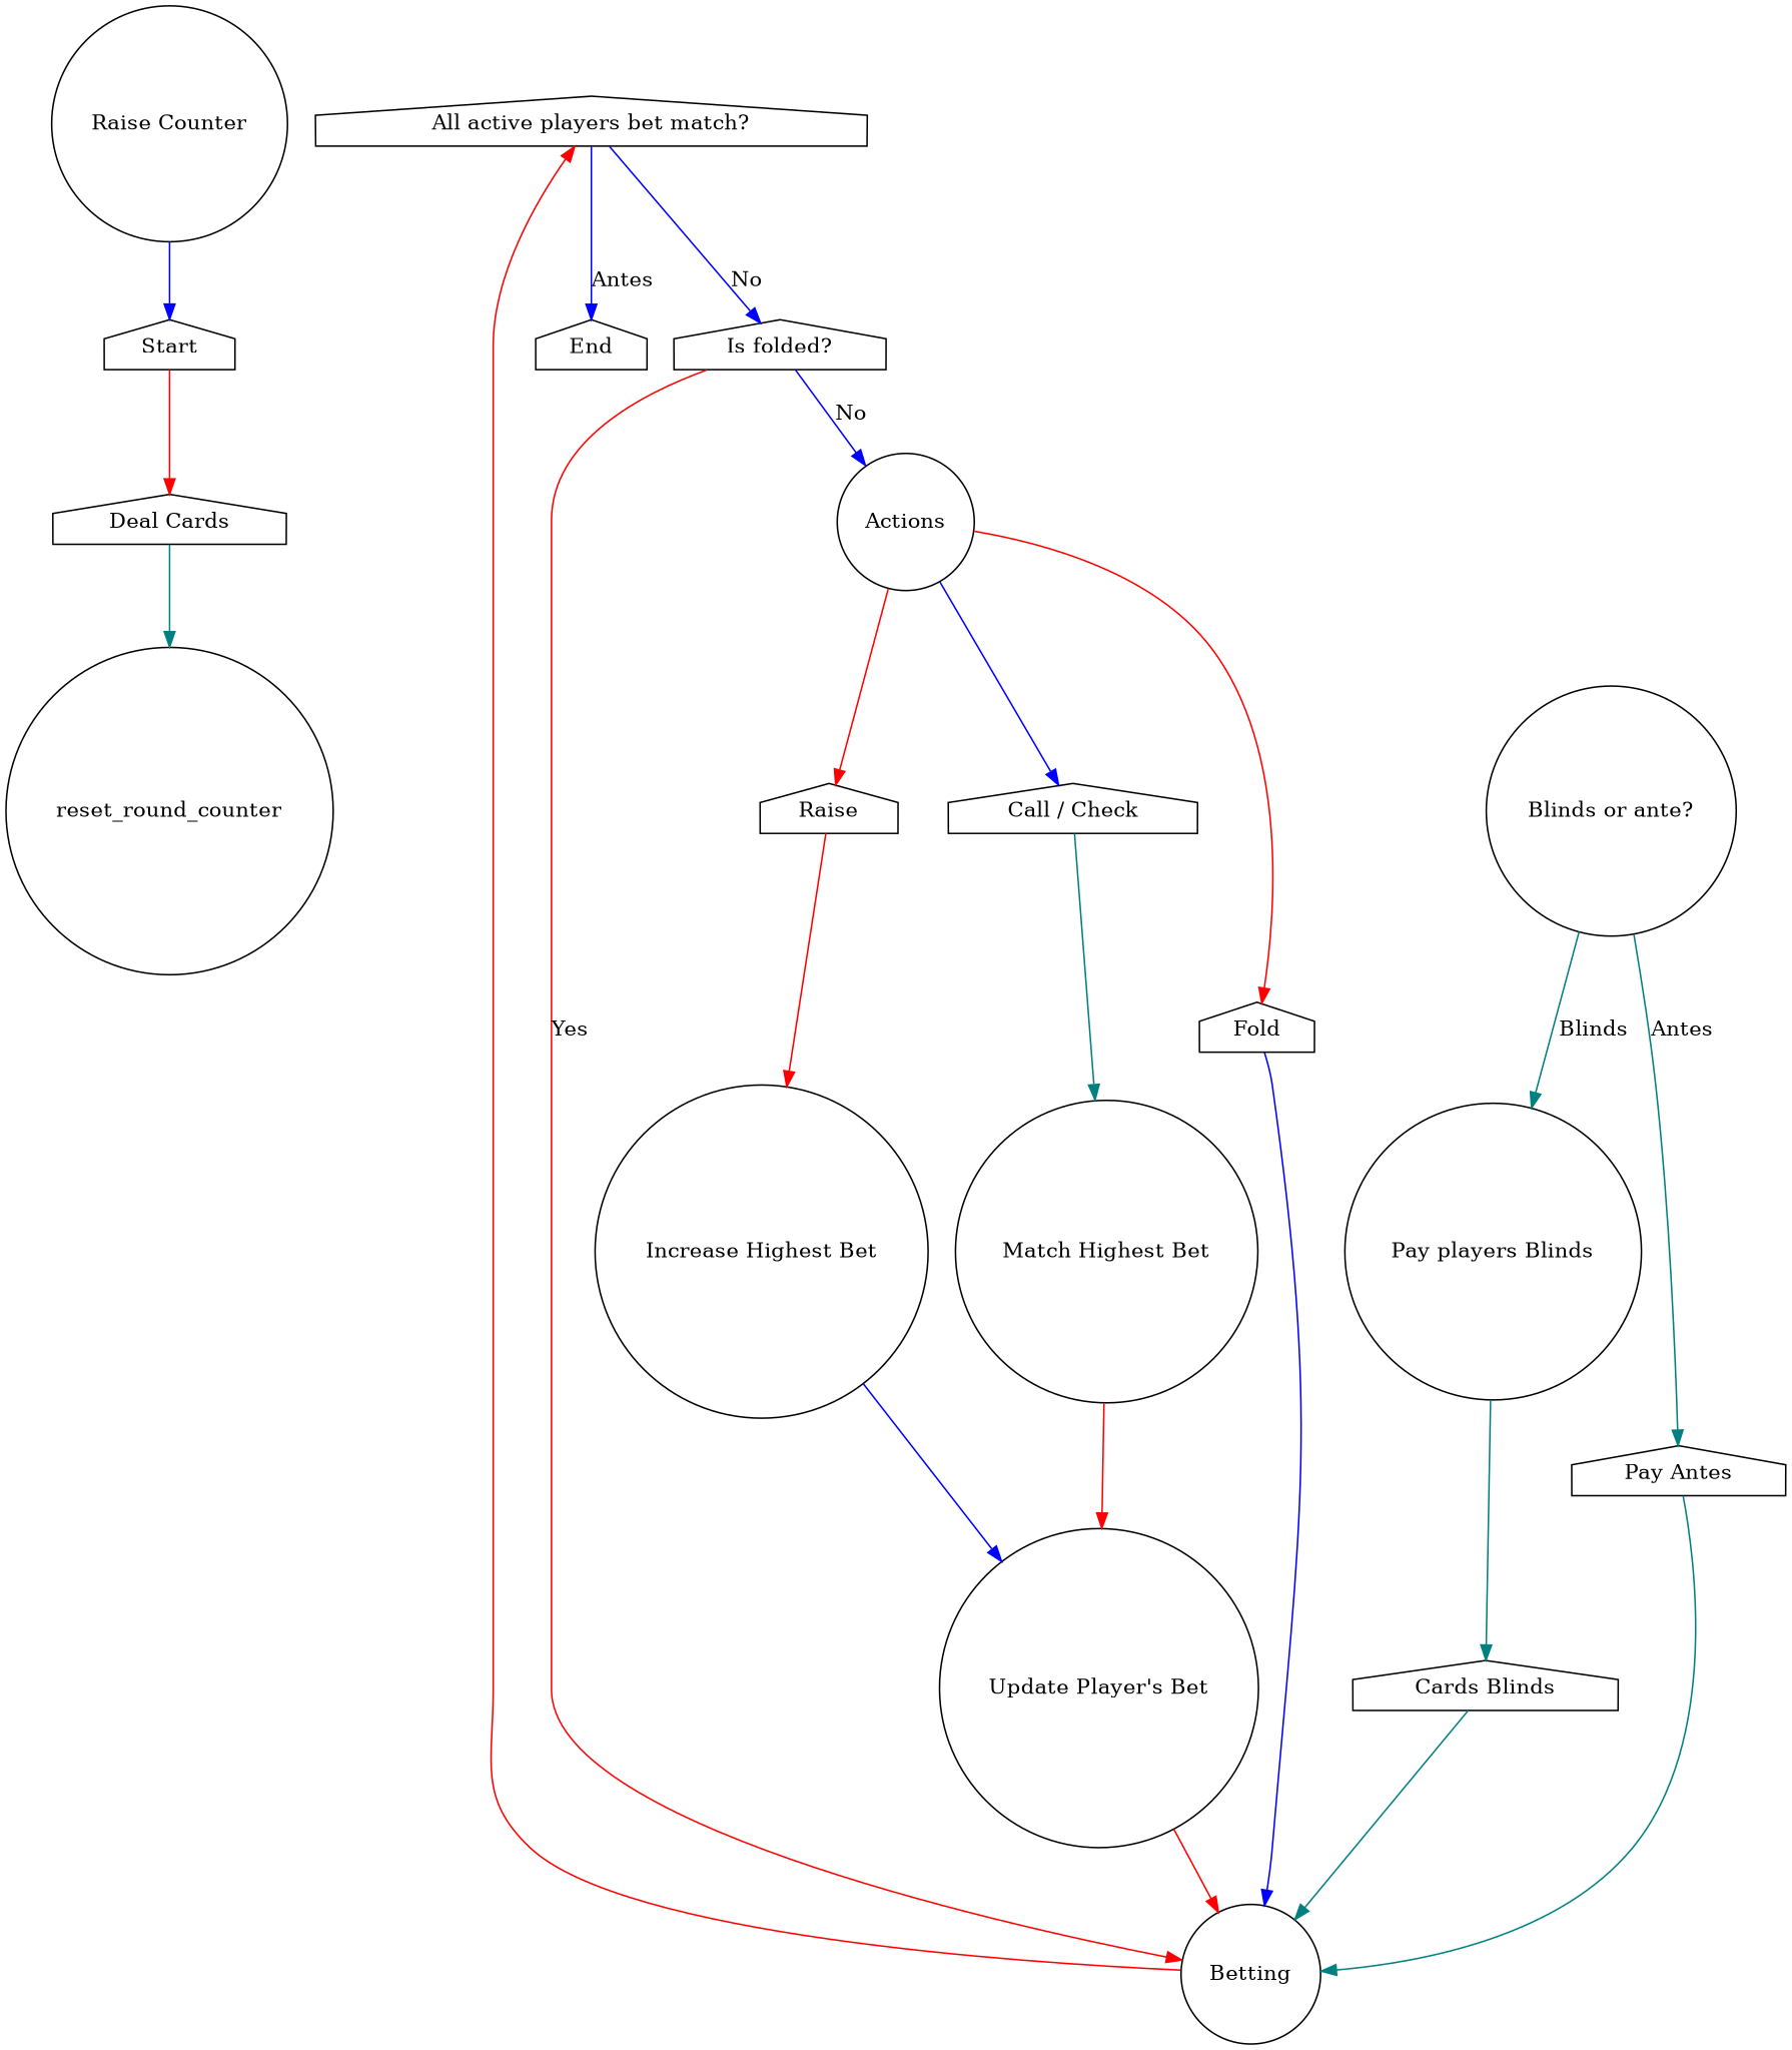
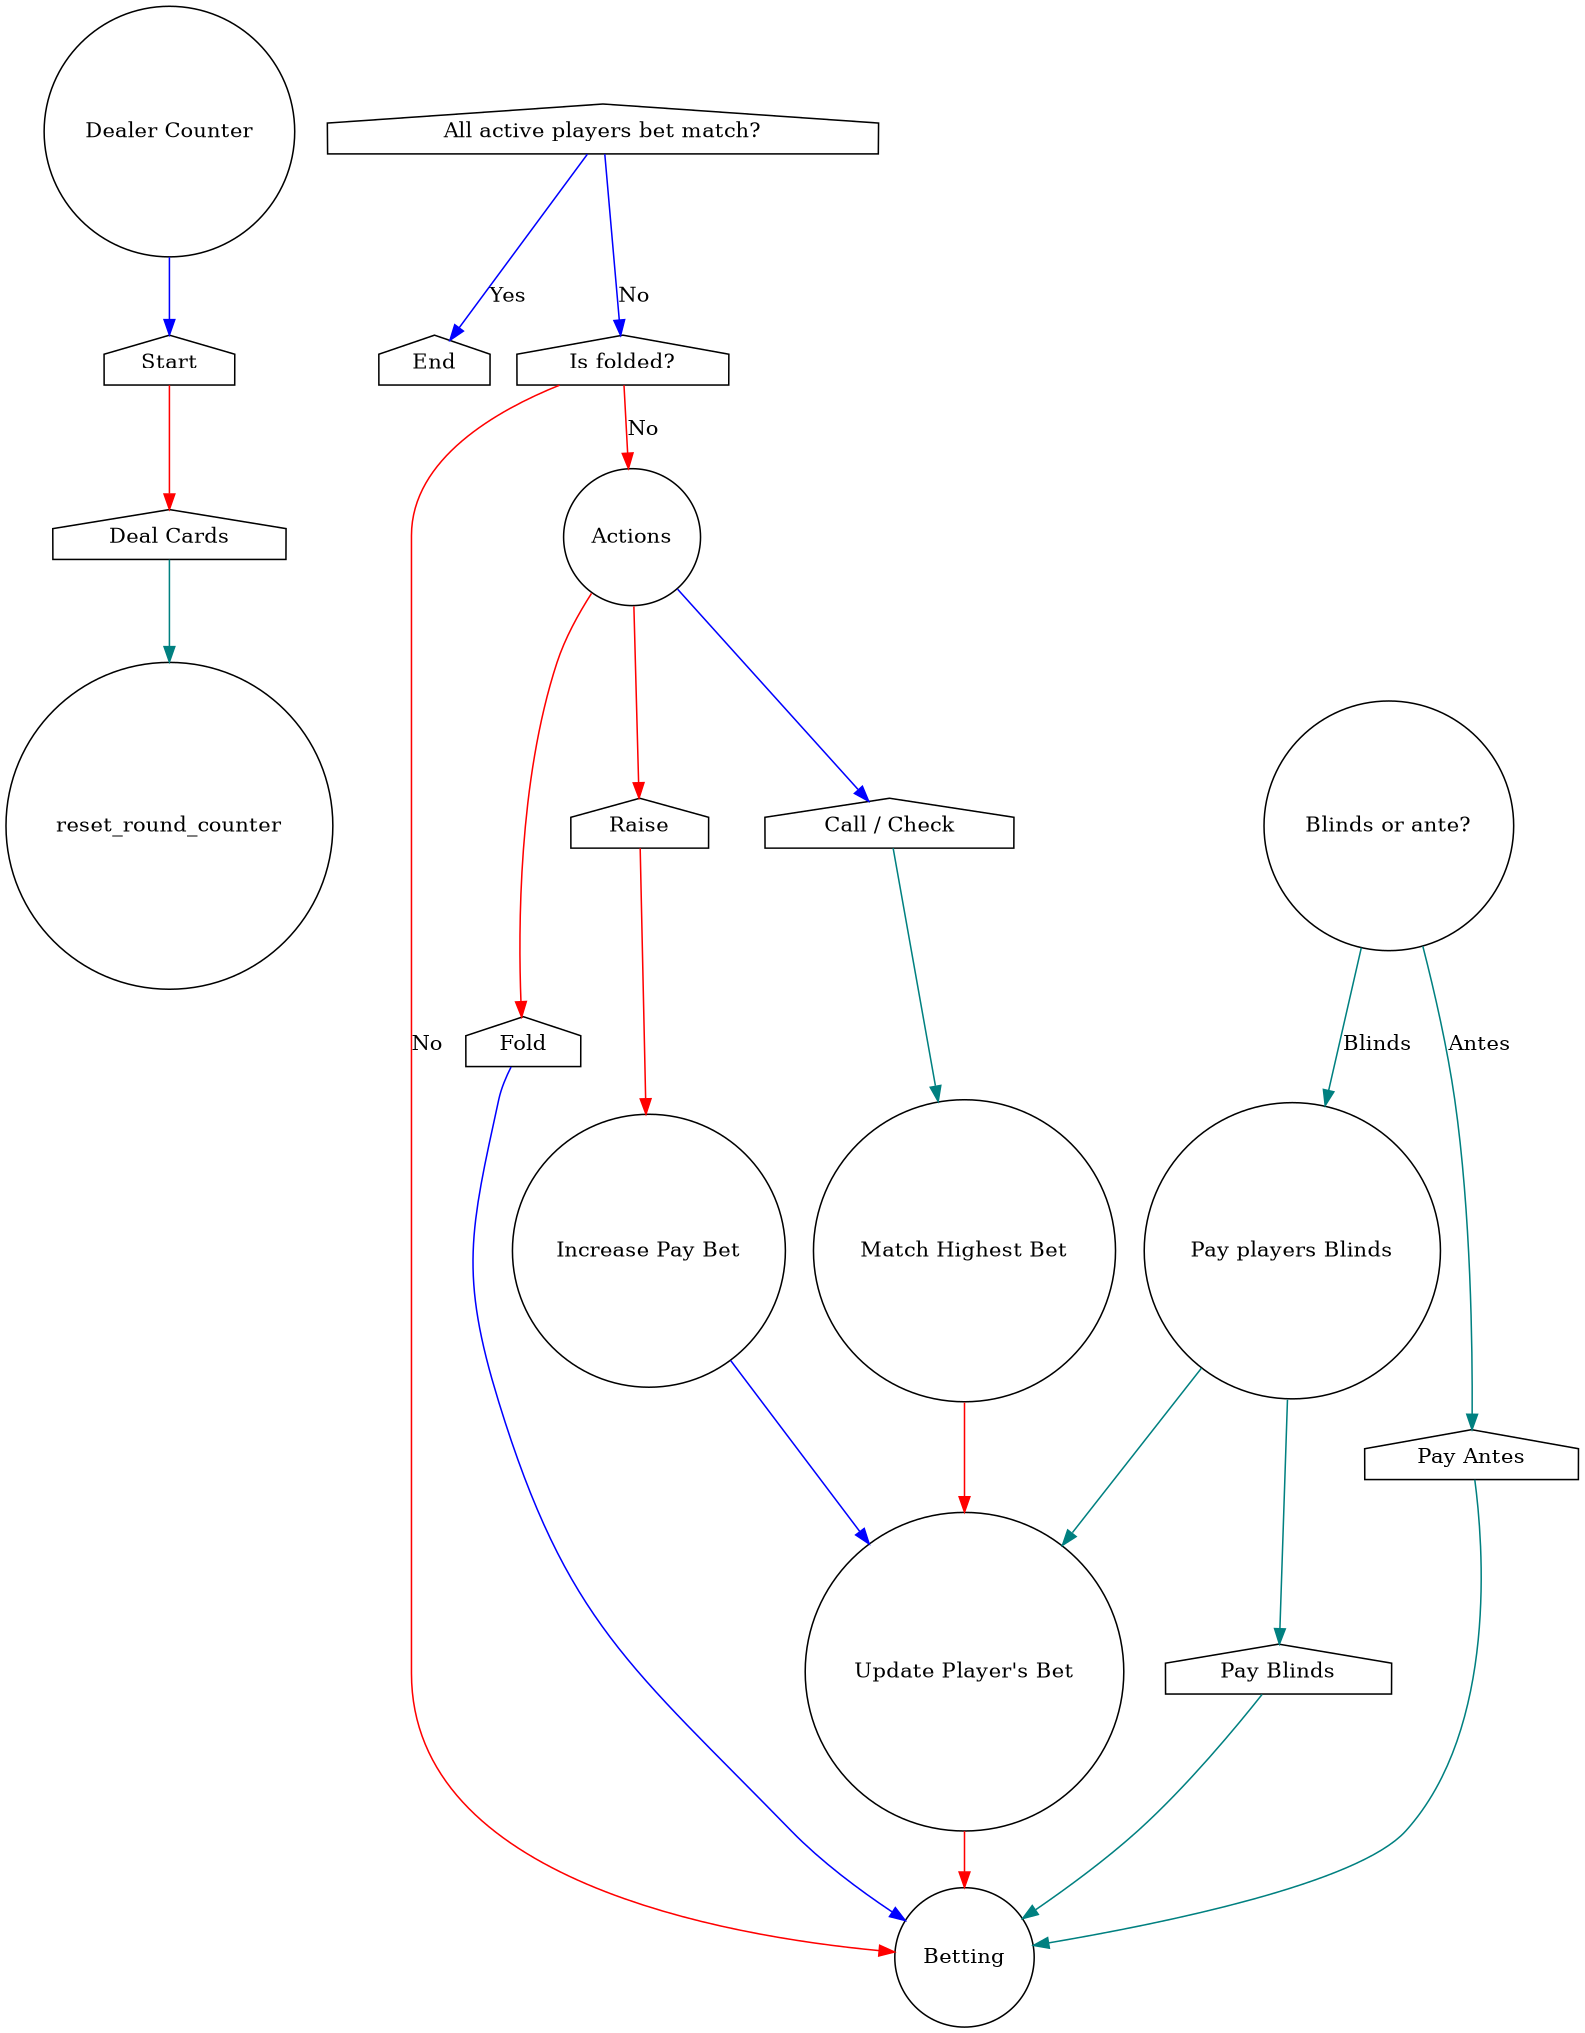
  digraph {
    node [shape=house]
    edge [color=red]
-   n1 [label="Raise Counter" shape=circle]
+   n1 [label="Dealer Counter" shape=circle]
    n2 [label=Start]
    n3 [label="Deal Cards"]
    reset_round_counter [shape=circle]
    n5 [label=End]
    n6 [label="Blinds or ante?" shape=circle]
    n7 [label="Pay players Blinds" shape=circle]
    n8 [label="Pay Antes"]
-   n9 [label="Cards Blinds"]
+   n9 [label="Pay Blinds"]
    n10 [label="Update Player's Bet" shape=circle]
    n11 [label=Betting shape=circle]
    n12 [label="All active players bet match?"]
    n13 [label="Is folded?"]
    n14 [label=Actions shape=circle]
    n15 [label=Raise]
    n16 [label="Call / Check"]
    n17 [label=Fold]
    n18 [label="Match Highest Bet" shape=circle]
-   n19 [label="Increase Highest Bet" shape=circle]
+   n19 [label="Increase Pay Bet" shape=circle]
    n1 -> n2 [color=blue]
    n2 -> n3
    n3 -> reset_round_counter [color=teal]
    n6 -> n7 [color=teal label=Blinds]
    n6 -> n8 [color=teal label=Antes]
    n7 -> n9 [color=teal]
+   n7 -> n10 [color=teal]
    n8 -> n11 [color=teal]
    n9 -> n11 [color=teal]
    n10 -> n11
-   n11 -> n12
-   n12 -> n5 [color=blue label=Antes]
+   n12 -> n5 [color=blue label=Yes]
    n12 -> n13 [color=blue label=No]
-   n13 -> n11 [label=Yes]
-   n13 -> n14 [color=blue label=No]
+   n13 -> n11 [label=No]
+   n13 -> n14 [label=No]
    n14 -> n15
    n14 -> n16 [color=blue]
    n14 -> n17
    n15 -> n19
    n16 -> n18 [color=teal]
    n17 -> n11 [color=blue]
    n18 -> n10
    n19 -> n10 [color=blue]
  }
